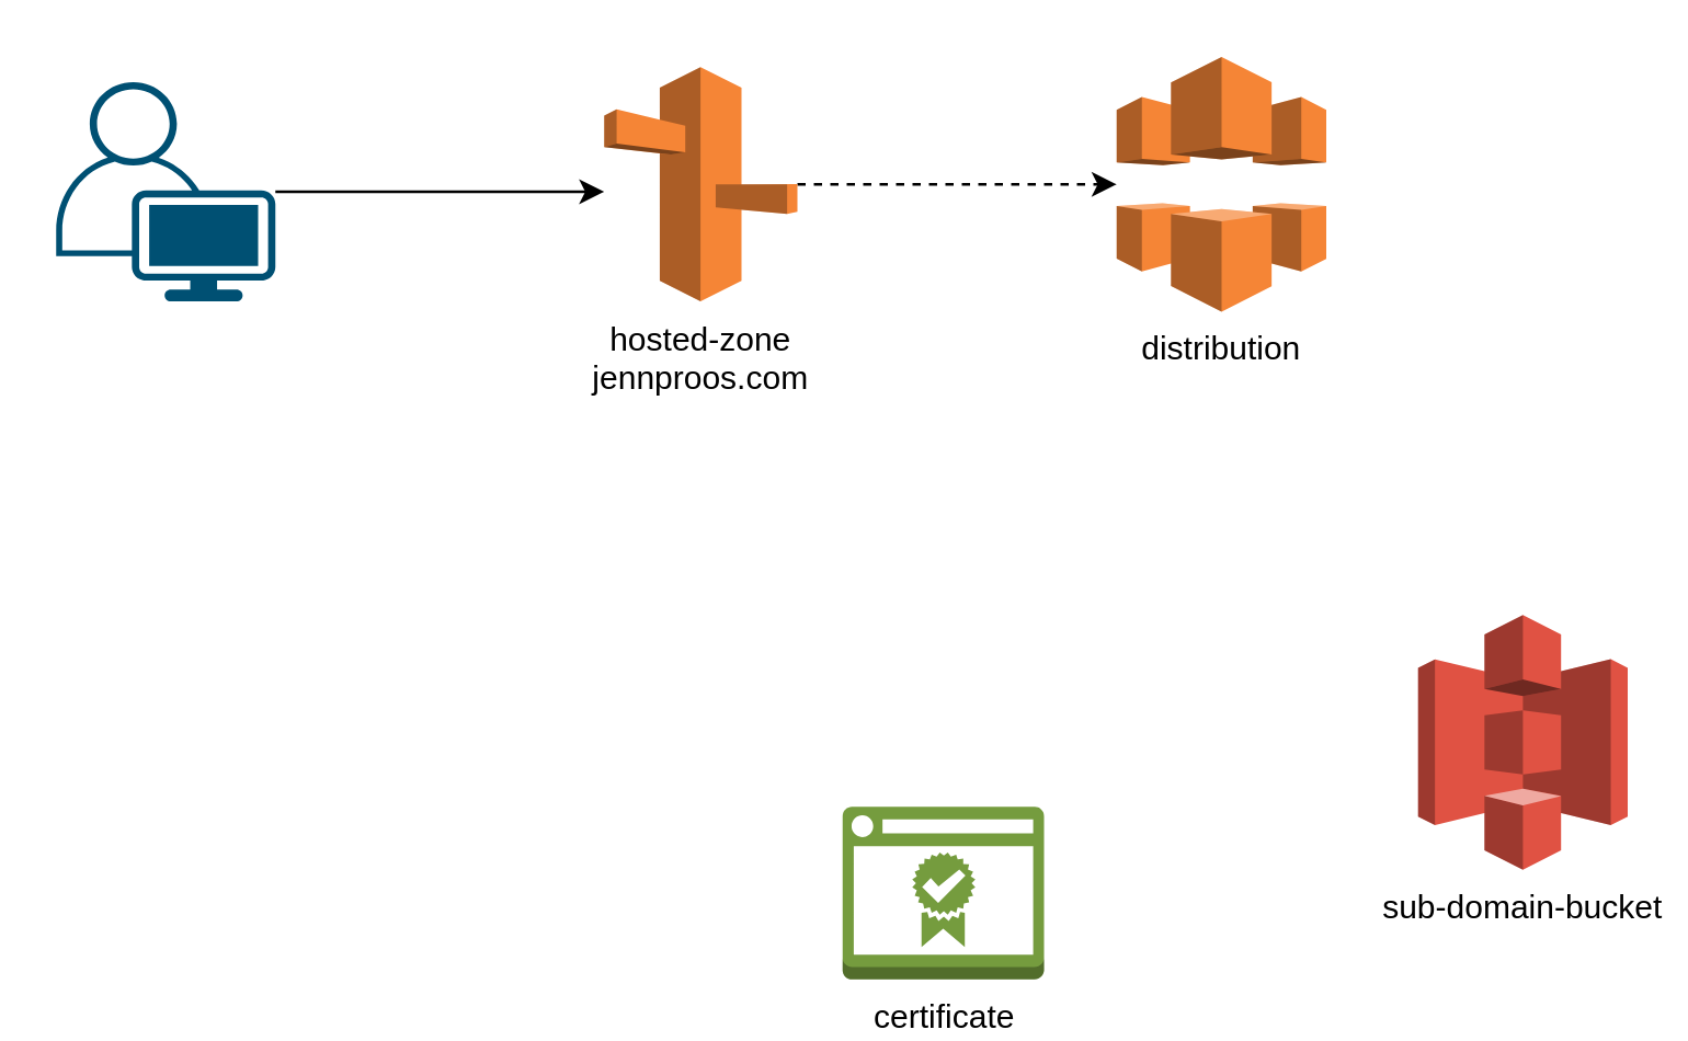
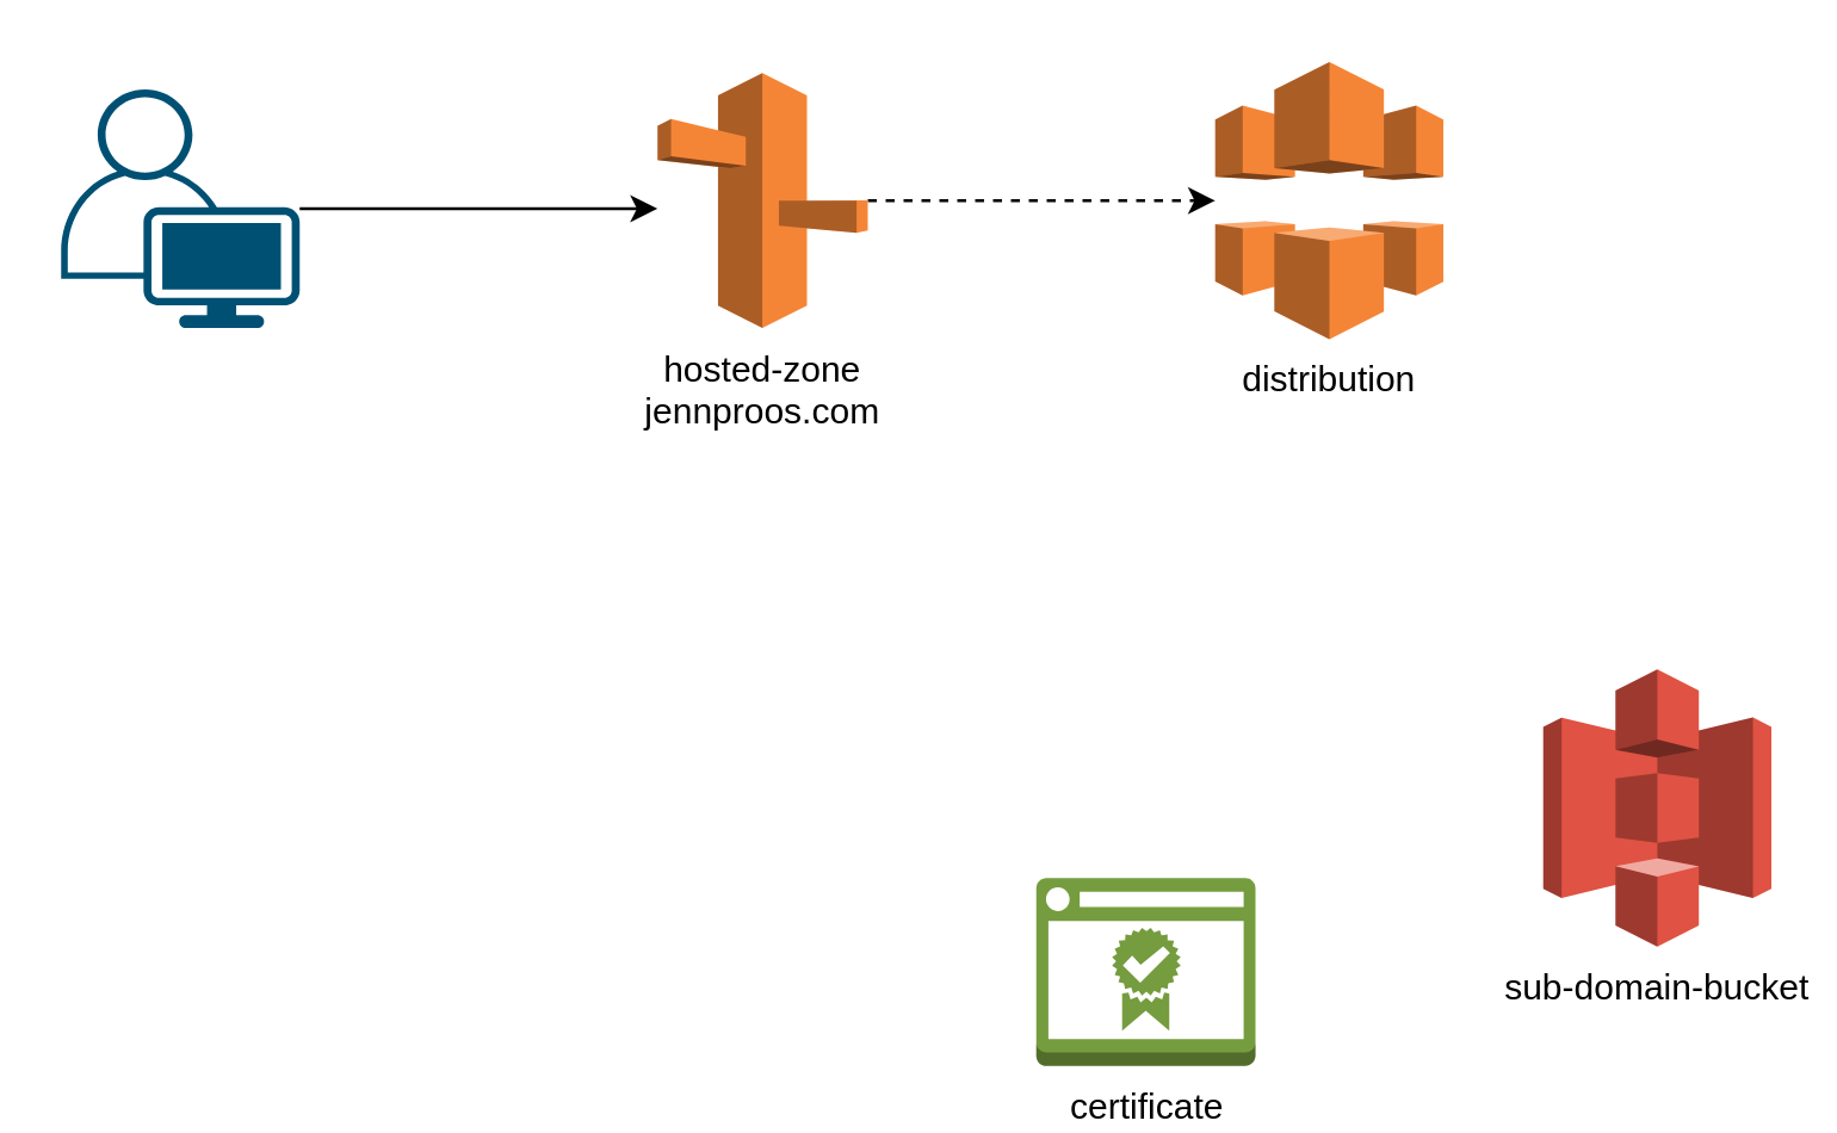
  <mxCell id="0" />
  <mxCell id="1" parent="0" />
  <mxCell id="2" value="sub-domain-bucket" style="outlineConnect=0;dashed=0;verticalLabelPosition=bottom;verticalAlign=top;align=center;html=1;shape=mxgraph.aws3.s3;fillColor=#E05243;gradientColor=none;" vertex="1" parent="1"><mxGeometry x="517" y="224" width="76.5" height="93" as="geometry" /></mxCell>
  <mxCell id="3" style="edgeStyle=orthogonalEdgeStyle;rounded=0;orthogonalLoop=1;jettySize=auto;html=1;dashed=1;" edge="1" parent="1" source="4" target="6"><mxGeometry relative="1" as="geometry" /></mxCell>
  <mxCell id="4" value="hosted-zone&lt;br&gt;jennproos.com" style="outlineConnect=0;dashed=0;verticalLabelPosition=bottom;verticalAlign=top;align=center;html=1;shape=mxgraph.aws3.route_53;fillColor=#F58536;gradientColor=none;" vertex="1" parent="1"><mxGeometry x="220" y="24" width="70.5" height="85.5" as="geometry" /></mxCell>
- <mxCell id="5" value="certificate" style="outlineConnect=0;dashed=0;verticalLabelPosition=bottom;verticalAlign=top;align=center;html=1;shape=mxgraph.aws3.certificate_manager_2;fillColor=#759C3E;gradientColor=none;" vertex="1" parent="1"><mxGeometry x="307" y="294" width="73.5" height="63" as="geometry" /></mxCell>
+ <mxCell id="5" value="certificate" style="outlineConnect=0;dashed=0;verticalLabelPosition=bottom;verticalAlign=top;align=center;html=1;shape=mxgraph.aws3.certificate_manager_2;fillColor=#759C3E;gradientColor=none;" vertex="1" parent="1"><mxGeometry x="347" y="294" width="73.5" height="63" as="geometry" /></mxCell>
  <mxCell id="6" value="distribution" style="outlineConnect=0;dashed=0;verticalLabelPosition=bottom;verticalAlign=top;align=center;html=1;shape=mxgraph.aws3.cloudfront;fillColor=#F58536;gradientColor=none;" vertex="1" parent="1"><mxGeometry x="407" y="20.25" width="76.5" height="93" as="geometry" /></mxCell>
  <mxCell id="7" style="edgeStyle=orthogonalEdgeStyle;rounded=0;orthogonalLoop=1;jettySize=auto;html=1;entryX=0;entryY=0.532;entryDx=0;entryDy=0;entryPerimeter=0;" edge="1" parent="1" source="8" target="4"><mxGeometry relative="1" as="geometry" /></mxCell>
  <mxCell id="8" value="" style="points=[[0.35,0,0],[0.98,0.51,0],[1,0.71,0],[0.67,1,0],[0,0.795,0],[0,0.65,0]];verticalLabelPosition=bottom;sketch=0;html=1;verticalAlign=top;aspect=fixed;align=center;pointerEvents=1;shape=mxgraph.cisco19.user;fillColor=#005073;strokeColor=none;" vertex="1" parent="1"><mxGeometry x="20" y="29.5" width="80" height="80" as="geometry" /></mxCell>
